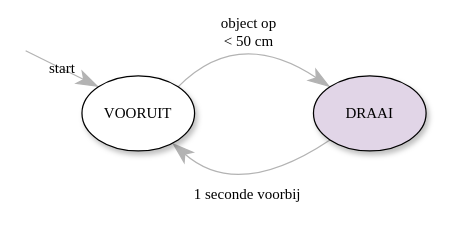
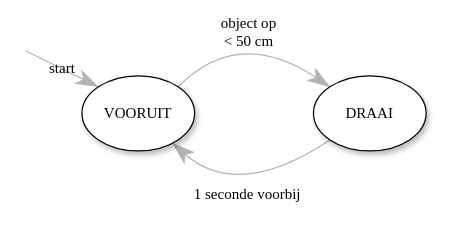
  <mxCell id="0" />
  <mxCell id="1" parent="0" />
  <mxCell id="2" value="start" style="edgeStyle=none;rounded=1;html=1;labelBackgroundColor=none;startArrow=none;startFill=0;startSize=5;endArrow=classicThin;endFill=1;endSize=15;jettySize=auto;orthogonalLoop=1;strokeColor=#B3B3B3;strokeWidth=1;fontFamily=Verdana;fontSize=12;entryX=0;entryY=0;entryDx=0;entryDy=0;" parent="1" target="5" edge="1"><mxGeometry relative="1" as="geometry"><mxPoint x="20" y="40" as="sourcePoint" /><mxPoint x="90" y="210" as="targetPoint" /></mxGeometry></mxCell>
  <mxCell id="3" value="object op &lt;br&gt;&amp;lt; 50 cm" style="edgeStyle=none;html=1;labelBackgroundColor=none;startArrow=none;startFill=0;startSize=5;endArrow=classicThin;endFill=1;endSize=15;jettySize=auto;orthogonalLoop=1;strokeColor=#B3B3B3;strokeWidth=1;fontFamily=Verdana;fontSize=12;exitX=1;exitY=0;exitDx=0;exitDy=0;entryX=0;entryY=0;entryDx=0;entryDy=0;curved=1;" parent="1" source="5" target="6" edge="1"><mxGeometry relative="1" as="geometry"><mxPoint x="-110.881" y="181.559" as="targetPoint" /><Array as="points"><mxPoint x="190" y="20" /></Array></mxGeometry></mxCell>
  <mxCell id="4" value="1 seconde voorbij" style="edgeStyle=none;html=1;labelBackgroundColor=none;startArrow=none;startFill=0;startSize=5;endArrow=classicThin;endFill=1;endSize=15;jettySize=auto;orthogonalLoop=1;strokeColor=#B3B3B3;strokeWidth=1;fontFamily=Verdana;fontSize=12;exitX=0;exitY=1;exitDx=0;exitDy=0;curved=1;" parent="1" source="6" target="5" edge="1"><mxGeometry relative="1" as="geometry"><mxPoint x="316.07" y="181.363" as="targetPoint" /><Array as="points"><mxPoint x="190" y="160" /></Array></mxGeometry></mxCell>
  <mxCell id="5" value="VOORUIT" style="ellipse;whiteSpace=wrap;html=1;rounded=0;shadow=1;comic=0;labelBackgroundColor=none;strokeWidth=1;fontFamily=Verdana;fontSize=12;align=center;" parent="1" vertex="1"><mxGeometry x="65" y="60" width="90" height="60" as="geometry" /></mxCell>
- <mxCell id="6" value="DRAAI" style="ellipse;whiteSpace=wrap;html=1;rounded=0;shadow=1;comic=0;labelBackgroundColor=none;strokeWidth=1;fontFamily=Verdana;fontSize=12;align=center;fillColor=#e1d5e7;" vertex="1" parent="1"><mxGeometry x="250" y="60" width="90" height="60" as="geometry" /></mxCell>
+ <mxCell id="6" value="DRAAI" style="ellipse;whiteSpace=wrap;html=1;rounded=0;shadow=1;comic=0;labelBackgroundColor=none;strokeWidth=1;fontFamily=Verdana;fontSize=12;align=center;" vertex="1" parent="1"><mxGeometry x="250" y="60" width="90" height="60" as="geometry" /></mxCell>
